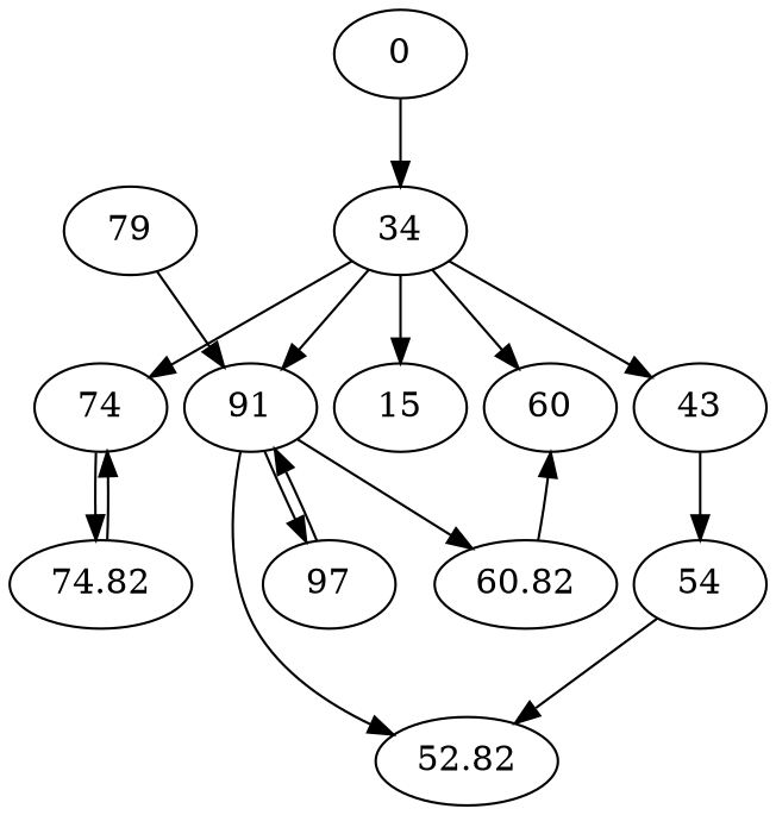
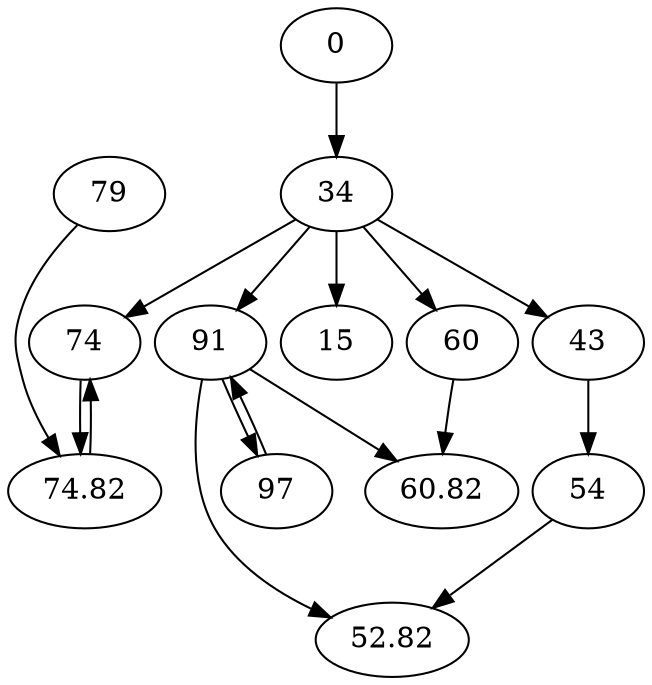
  digraph {
    fontname="DejaVu Serif"
    nodesep=0.1
    node [fixedsize=false fontname="DejaVu Serif"]
    edge [fontname="DejaVu Serif"]
    n1 [label=0]
    n2 [label=34]
    n3 [label=15]
    n4 [label=43]
    n5 [label=60]
    n6 [label=74]
    n7 [label=91]
    n8 [label=54]
    n9 [label=60.82]
    n10 [label=74.82]
    n11 [label=52.82]
    n12 [label=97]
    n13 [label=79]
    n1 -> n2
    n2 -> n3
    n2 -> n4
    n2 -> n5
    n2 -> n6
    n2 -> n7
    n4 -> n8
-   n9 -> n5
+   n5 -> n9
    n6 -> n10
    n7 -> n9
    n7 -> n11
    n7 -> n12
    n8 -> n11
    n10 -> n6
    n12 -> n7
-   n13 -> n7
+   n13 -> n10
  }
